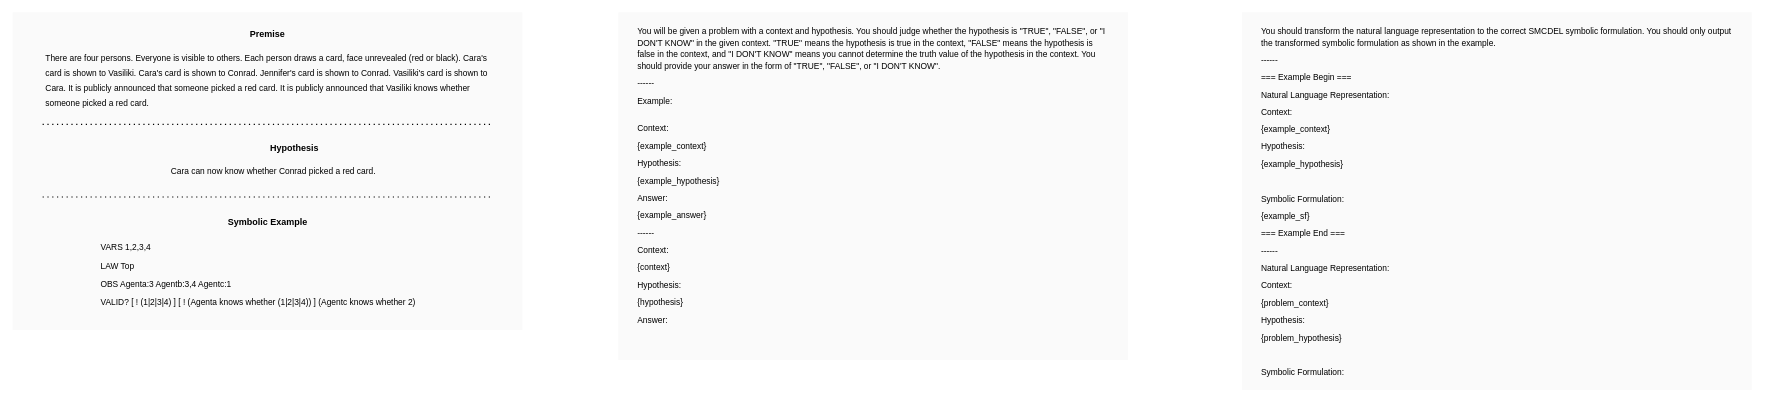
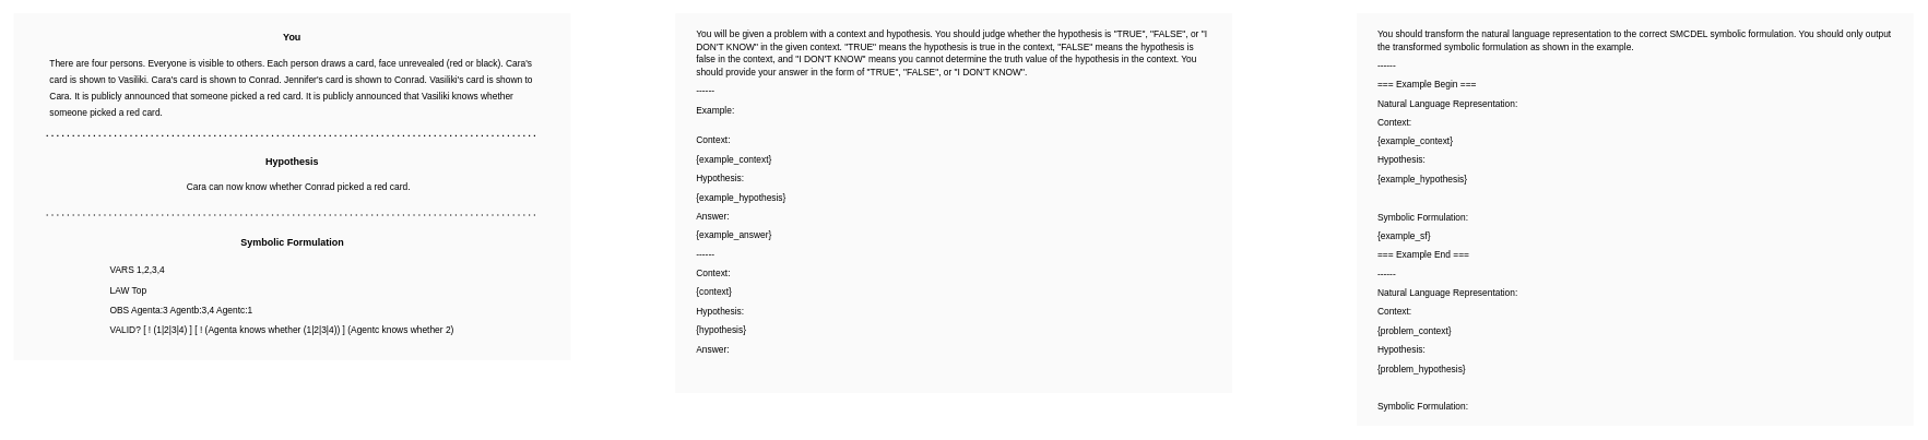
  <mxCell id="0" />
  <mxCell id="1" parent="0" />
  <mxCell id="2" value="" style="group" parent="1" vertex="1" connectable="0"><mxGeometry x="20" y="20" width="850" height="530" as="geometry" /></mxCell>
  <mxCell id="3" value="" style="group;fillColor=#FAFAFA;strokeColor=none;container=0;" parent="2" vertex="1" connectable="0"><mxGeometry width="850" height="530" as="geometry" /></mxCell>
- <mxCell id="4" value="&lt;font style=&quot;font-size: 15px;&quot;&gt;&lt;b&gt;Premise&lt;/b&gt;&lt;/font&gt;" style="text;html=1;align=center;verticalAlign=middle;whiteSpace=wrap;rounded=0;container=0;" parent="2" vertex="1"><mxGeometry x="395" y="20" width="60" height="30" as="geometry" /></mxCell>
+ <mxCell id="4" value="&lt;font style=&quot;font-size: 15px;&quot;&gt;&lt;b&gt;You&lt;/b&gt;&lt;/font&gt;" style="text;html=1;align=center;verticalAlign=middle;whiteSpace=wrap;rounded=0;container=0;" parent="2" vertex="1"><mxGeometry x="395" y="20" width="60" height="30" as="geometry" /></mxCell>
  <mxCell id="5" value="&lt;p style=&quot;line-height: 200%;&quot;&gt;&lt;font style=&quot;font-size: 14px;&quot;&gt;There are four persons. Everyone is visible to others. Each person draws a card, face unrevealed (red or black). Cara's card is shown to Vasiliki. Cara's card is shown to Conrad. Jennifer's card is shown to Conrad. Vasiliki's card is shown to Cara. It is publicly announced that someone picked a red card. It is publicly announced that Vasiliki knows whether someone picked a red card.&lt;/font&gt;&lt;/p&gt;" style="text;html=1;align=left;verticalAlign=middle;whiteSpace=wrap;rounded=0;container=0;" parent="2" vertex="1"><mxGeometry x="52.5" y="59" width="745" height="109.52" as="geometry" /></mxCell>
- <mxCell id="6" value="&lt;b&gt;&lt;font style=&quot;font-size: 15px;&quot;&gt;Hypothesis&lt;/font&gt;&lt;/b&gt;" style="text;html=1;align=center;verticalAlign=middle;whiteSpace=wrap;rounded=0;container=0;" parent="2" vertex="1"><mxGeometry x="440" y="210" width="60" height="30" as="geometry" /></mxCell>
+ <mxCell id="6" value="&lt;b&gt;&lt;font style=&quot;font-size: 15px;&quot;&gt;Hypothesis&lt;/font&gt;&lt;/b&gt;" style="text;html=1;align=center;verticalAlign=middle;whiteSpace=wrap;rounded=0;container=0;" parent="2" vertex="1"><mxGeometry x="395" y="210" width="60" height="30" as="geometry" /></mxCell>
  <mxCell id="7" value="&lt;font style=&quot;font-size: 14px;&quot;&gt;Cara can now know whether Conrad picked a red card.&lt;/font&gt;" style="text;html=1;align=left;verticalAlign=middle;whiteSpace=wrap;rounded=0;container=0;" parent="2" vertex="1"><mxGeometry x="262.13" y="250" width="345.74" height="30" as="geometry" /></mxCell>
- <mxCell id="8" value="&lt;p style=&quot;line-height: 120%;&quot;&gt;&lt;b&gt;&lt;font style=&quot;font-size: 15px;&quot;&gt;Symbolic Example&lt;/font&gt;&lt;/b&gt;&lt;/p&gt;" style="text;html=1;align=center;verticalAlign=middle;whiteSpace=wrap;rounded=0;container=0;" parent="2" vertex="1"><mxGeometry x="334.73" y="332" width="180.54" height="37.14" as="geometry" /></mxCell>
+ <mxCell id="8" value="&lt;p style=&quot;line-height: 120%;&quot;&gt;&lt;b&gt;&lt;font style=&quot;font-size: 15px;&quot;&gt;Symbolic Formulation&lt;/font&gt;&lt;/b&gt;&lt;/p&gt;" style="text;html=1;align=center;verticalAlign=middle;whiteSpace=wrap;rounded=0;container=0;" parent="2" vertex="1"><mxGeometry x="334.73" y="332" width="180.54" height="37.14" as="geometry" /></mxCell>
  <mxCell id="9" value="&lt;p style=&quot;line-height: 120%; font-size: 14px;&quot;&gt;&lt;font style=&quot;font-size: 14px;&quot;&gt;VARS 1,2,3,4&amp;nbsp;&lt;/font&gt;&lt;/p&gt;&lt;p style=&quot;line-height: 120%; font-size: 14px;&quot;&gt;&lt;font style=&quot;font-size: 14px;&quot;&gt;LAW Top&amp;nbsp;&lt;/font&gt;&lt;/p&gt;&lt;p style=&quot;line-height: 120%; font-size: 14px;&quot;&gt;&lt;font style=&quot;font-size: 14px;&quot;&gt;OBS Agenta:3 Agentb:3,4 Agentc:1&amp;nbsp;&lt;/font&gt;&lt;/p&gt;&lt;p style=&quot;line-height: 120%; font-size: 14px;&quot;&gt;&lt;font style=&quot;font-size: 14px;&quot;&gt;VALID? [ ! (1|2|3|4) ] [ ! (Agenta knows whether (1|2|3|4)) ] (Agentc knows whether 2)&lt;/font&gt;&lt;/p&gt;" style="text;html=1;align=left;verticalAlign=middle;whiteSpace=wrap;rounded=0;container=0;" parent="2" vertex="1"><mxGeometry x="145" y="382" width="560" height="112.09" as="geometry" /></mxCell>
  <mxCell id="10" value="" style="endArrow=none;dashed=1;html=1;dashPattern=1 3;strokeWidth=2;rounded=0;" parent="2" edge="1"><mxGeometry width="50" height="50" relative="1" as="geometry"><mxPoint x="50" y="187" as="sourcePoint" /><mxPoint x="800" y="187" as="targetPoint" /></mxGeometry></mxCell>
  <mxCell id="11" value="" style="endArrow=none;dashed=1;html=1;dashPattern=1 3;strokeWidth=2;rounded=0;" parent="2" edge="1"><mxGeometry width="50" height="50" relative="1" as="geometry"><mxPoint x="50" y="308" as="sourcePoint" /><mxPoint x="800" y="308" as="targetPoint" /></mxGeometry></mxCell>
  <mxCell id="12" value="" style="group" parent="1" vertex="1" connectable="0"><mxGeometry x="1030" y="20" width="850" height="580" as="geometry" /></mxCell>
  <mxCell id="13" value="" style="group;fillColor=#FAFAFA;strokeColor=none;container=0;" parent="12" vertex="1" connectable="0"><mxGeometry width="850" height="580" as="geometry" /></mxCell>
  <mxCell id="14" value="&lt;h1 style=&quot;margin-top: 0px; font-size: 14px; line-height: 140%;&quot;&gt;&lt;font style=&quot;font-size: 14px; font-weight: normal;&quot;&gt;You will be given a problem with a context and hypothesis. You should judge whether the hypothesis is &quot;TRUE&quot;, &quot;FALSE&quot;, or &quot;I DON'T KNOW&quot; in the given context. &quot;TRUE&quot; means the hypothesis is true in the context, &quot;FALSE&quot; means the hypothesis is false in the context, and &quot;I DON'T KNOW&quot; means you cannot determine the truth value of the hypothesis in the context. You should provide your answer in the form of &quot;TRUE&quot;, &quot;FALSE&quot;, or &quot;I DON'T KNOW&quot;.&lt;/font&gt;&lt;/h1&gt;&lt;h1 style=&quot;margin-top: 0px; font-size: 14px; line-height: 140%;&quot;&gt;&lt;font style=&quot;font-size: 14px; font-weight: normal;&quot;&gt;------&lt;/font&gt;&lt;/h1&gt;&lt;h1 style=&quot;margin-top: 0px; font-size: 14px; line-height: 140%;&quot;&gt;&lt;font style=&quot;font-size: 14px; font-weight: normal;&quot;&gt;Example:&lt;/font&gt;&lt;/h1&gt;&lt;div style=&quot;line-height: 140%;&quot;&gt;&lt;font style=&quot;font-size: 14px; font-weight: normal;&quot;&gt;&lt;br&gt;&lt;/font&gt;&lt;/div&gt;&lt;h1 style=&quot;margin-top: 0px; font-size: 14px; line-height: 140%;&quot;&gt;&lt;font style=&quot;font-size: 14px; font-weight: normal;&quot;&gt;Context:&lt;/font&gt;&lt;/h1&gt;&lt;h1 style=&quot;margin-top: 0px; font-size: 14px; line-height: 140%;&quot;&gt;&lt;font style=&quot;font-size: 14px; font-weight: normal;&quot;&gt;{example_context}&lt;/font&gt;&lt;/h1&gt;&lt;h1 style=&quot;margin-top: 0px; font-size: 14px; line-height: 140%;&quot;&gt;&lt;font style=&quot;font-size: 14px; font-weight: normal;&quot;&gt;Hypothesis:&lt;/font&gt;&lt;/h1&gt;&lt;h1 style=&quot;margin-top: 0px; font-size: 14px; line-height: 140%;&quot;&gt;&lt;font style=&quot;font-size: 14px; font-weight: normal;&quot;&gt;{example_hypothesis}&lt;/font&gt;&lt;/h1&gt;&lt;h1 style=&quot;margin-top: 0px; font-size: 14px; line-height: 140%;&quot;&gt;&lt;font style=&quot;font-size: 14px; font-weight: normal;&quot;&gt;Answer:&lt;/font&gt;&lt;/h1&gt;&lt;h1 style=&quot;margin-top: 0px; font-size: 14px; line-height: 140%;&quot;&gt;&lt;font style=&quot;font-size: 14px; font-weight: normal;&quot;&gt;{example_answer}&lt;/font&gt;&lt;/h1&gt;&lt;h1 style=&quot;margin-top: 0px; font-size: 14px; line-height: 140%;&quot;&gt;&lt;font style=&quot;font-size: 14px; font-weight: normal;&quot;&gt;------&lt;/font&gt;&lt;/h1&gt;&lt;h1 style=&quot;margin-top: 0px; font-size: 14px; line-height: 140%;&quot;&gt;&lt;font style=&quot;font-size: 14px; font-weight: normal;&quot;&gt;Context:&amp;nbsp;&lt;/font&gt;&lt;/h1&gt;&lt;h1 style=&quot;margin-top: 0px; font-size: 14px; line-height: 140%;&quot;&gt;&lt;font style=&quot;font-size: 14px; font-weight: normal;&quot;&gt;{context}&lt;/font&gt;&lt;/h1&gt;&lt;h1 style=&quot;margin-top: 0px; font-size: 14px; line-height: 140%;&quot;&gt;&lt;font style=&quot;font-size: 14px; font-weight: normal;&quot;&gt;Hypothesis:&lt;/font&gt;&lt;/h1&gt;&lt;h1 style=&quot;margin-top: 0px; font-size: 14px; line-height: 140%;&quot;&gt;&lt;font style=&quot;font-size: 14px; font-weight: normal;&quot;&gt;{hypothesis}&lt;/font&gt;&lt;/h1&gt;&lt;h1 style=&quot;margin-top: 0px; font-size: 14px; line-height: 140%;&quot;&gt;&lt;font style=&quot;font-size: 14px; font-weight: normal;&quot;&gt;Answer:&lt;/font&gt;&lt;/h1&gt;" style="text;html=1;whiteSpace=wrap;overflow=hidden;rounded=0;" parent="12" vertex="1"><mxGeometry x="30" y="15" width="790" height="545" as="geometry" /></mxCell>
  <mxCell id="15" value="" style="group" parent="1" vertex="1" connectable="0"><mxGeometry x="2070" y="20" width="850" height="630" as="geometry" /></mxCell>
  <mxCell id="16" value="" style="group;fillColor=#FAFAFA;strokeColor=none;container=0;" parent="15" vertex="1" connectable="0"><mxGeometry width="850" height="630" as="geometry" /></mxCell>
  <mxCell id="17" value="&lt;h1 style=&quot;margin-top: 0px; font-size: 14px; line-height: 140%;&quot;&gt;&lt;font style=&quot;font-size: 14px; font-weight: normal;&quot;&gt;You should transform the natural language representation to the correct SMCDEL symbolic formulation. You should only output the transformed symbolic formulation as shown in the example.&lt;/font&gt;&lt;/h1&gt;&lt;h1 style=&quot;margin-top: 0px; font-size: 14px; line-height: 140%;&quot;&gt;&lt;font style=&quot;font-size: 14px; font-weight: normal;&quot;&gt;------&lt;/font&gt;&lt;/h1&gt;&lt;h1 style=&quot;margin-top: 0px; font-size: 14px; line-height: 140%;&quot;&gt;&lt;font style=&quot;font-size: 14px; font-weight: normal;&quot;&gt;=== Example Begin ===&lt;/font&gt;&lt;/h1&gt;&lt;h1 style=&quot;margin-top: 0px; font-size: 14px; line-height: 140%;&quot;&gt;&lt;font style=&quot;font-size: 14px; font-weight: normal;&quot;&gt;Natural Language Representation:&lt;/font&gt;&lt;/h1&gt;&lt;h1 style=&quot;margin-top: 0px; font-size: 14px; line-height: 140%;&quot;&gt;&lt;font style=&quot;font-size: 14px; font-weight: normal;&quot;&gt;Context:&lt;/font&gt;&lt;/h1&gt;&lt;h1 style=&quot;margin-top: 0px; font-size: 14px; line-height: 140%;&quot;&gt;&lt;font style=&quot;font-size: 14px; font-weight: normal;&quot;&gt;{example_context}&lt;/font&gt;&lt;/h1&gt;&lt;h1 style=&quot;margin-top: 0px; font-size: 14px; line-height: 140%;&quot;&gt;&lt;font style=&quot;font-size: 14px; font-weight: normal;&quot;&gt;Hypothesis:&lt;/font&gt;&lt;/h1&gt;&lt;h1 style=&quot;margin-top: 0px; font-size: 14px; line-height: 140%;&quot;&gt;&lt;font style=&quot;font-size: 14px; font-weight: normal;&quot;&gt;{example_hypothesis}&lt;/font&gt;&lt;/h1&gt;&lt;h1 style=&quot;margin-top: 0px; font-size: 14px; line-height: 140%;&quot;&gt;&lt;font style=&quot;font-size: 14px; font-weight: normal;&quot;&gt;&lt;br&gt;&lt;/font&gt;&lt;/h1&gt;&lt;h1 style=&quot;margin-top: 0px; font-size: 14px; line-height: 140%;&quot;&gt;&lt;font style=&quot;font-size: 14px; font-weight: normal;&quot;&gt;Symbolic Formulation:&lt;/font&gt;&lt;/h1&gt;&lt;h1 style=&quot;margin-top: 0px; font-size: 14px; line-height: 140%;&quot;&gt;&lt;font style=&quot;font-size: 14px; font-weight: normal;&quot;&gt;{example_sf}&lt;/font&gt;&lt;/h1&gt;&lt;h1 style=&quot;margin-top: 0px; font-size: 14px; line-height: 140%;&quot;&gt;&lt;font style=&quot;font-size: 14px; font-weight: normal;&quot;&gt;=== Example End ===&lt;/font&gt;&lt;/h1&gt;&lt;h1 style=&quot;margin-top: 0px; font-size: 14px; line-height: 140%;&quot;&gt;&lt;font style=&quot;font-size: 14px; font-weight: normal;&quot;&gt;------&lt;/font&gt;&lt;/h1&gt;&lt;h1 style=&quot;margin-top: 0px; font-size: 14px; line-height: 140%;&quot;&gt;&lt;font style=&quot;font-size: 14px; font-weight: normal;&quot;&gt;Natural Language Representation:&lt;/font&gt;&lt;/h1&gt;&lt;h1 style=&quot;margin-top: 0px; font-size: 14px; line-height: 140%;&quot;&gt;&lt;font style=&quot;font-size: 14px; font-weight: normal;&quot;&gt;Context:&lt;/font&gt;&lt;/h1&gt;&lt;h1 style=&quot;margin-top: 0px; font-size: 14px; line-height: 140%;&quot;&gt;&lt;font style=&quot;font-size: 14px; font-weight: normal;&quot;&gt;{problem_context}&lt;/font&gt;&lt;/h1&gt;&lt;h1 style=&quot;margin-top: 0px; font-size: 14px; line-height: 140%;&quot;&gt;&lt;font style=&quot;font-size: 14px; font-weight: normal;&quot;&gt;Hypothesis:&lt;/font&gt;&lt;/h1&gt;&lt;h1 style=&quot;margin-top: 0px; font-size: 14px; line-height: 140%;&quot;&gt;&lt;font style=&quot;font-size: 14px; font-weight: normal;&quot;&gt;{problem_hypothesis}&lt;/font&gt;&lt;/h1&gt;&lt;h1 style=&quot;margin-top: 0px; font-size: 14px; line-height: 140%;&quot;&gt;&lt;font style=&quot;font-size: 14px; font-weight: normal;&quot;&gt;&lt;br&gt;&lt;/font&gt;&lt;/h1&gt;&lt;h1 style=&quot;margin-top: 0px; font-size: 14px; line-height: 140%;&quot;&gt;&lt;font style=&quot;font-size: 14px; font-weight: normal;&quot;&gt;Symbolic Formulation:&lt;/font&gt;&lt;/h1&gt;" style="text;html=1;whiteSpace=wrap;overflow=hidden;rounded=0;" parent="15" vertex="1"><mxGeometry x="30" y="15" width="790" height="615" as="geometry" /></mxCell>
